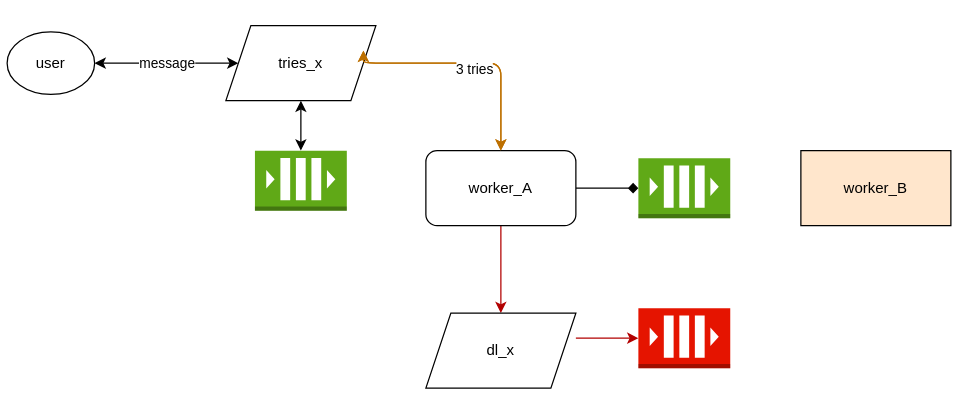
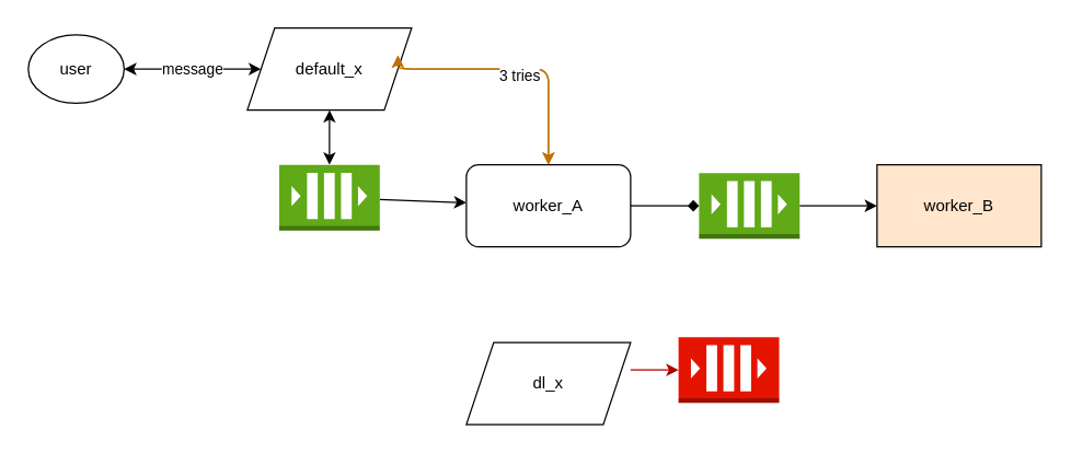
  <mxCell id="0" />
  <mxCell id="1" parent="0" />
+ <mxCell id="2" value="" style="edgeStyle=none;html=1;" parent="1" source="3" target="8" edge="1"><mxGeometry relative="1" as="geometry" /></mxCell>
  <mxCell id="3" value="queue_A" style="outlineConnect=0;dashed=0;verticalLabelPosition=bottom;verticalAlign=top;align=center;html=1;shape=mxgraph.aws3.queue;fillColor=#60a917;strokeColor=#2D7600;fontColor=#ffffff;" parent="1" vertex="1"><mxGeometry x="203.25" y="120" width="73.5" height="48" as="geometry" /></mxCell>
+ <mxCell id="4" value="" style="edgeStyle=none;html=1;" parent="1" source="5" target="9" edge="1"><mxGeometry relative="1" as="geometry" /></mxCell>
  <mxCell id="5" value="queue_B" style="outlineConnect=0;dashed=0;verticalLabelPosition=top;verticalAlign=bottom;align=center;html=1;shape=mxgraph.aws3.queue;fillColor=#60a917;labelPosition=center;strokeColor=#2D7600;fontColor=#ffffff;" parent="1" vertex="1"><mxGeometry x="510" y="126" width="73.5" height="48" as="geometry" /></mxCell>
  <mxCell id="6" value="" style="edgeStyle=none;html=1;endArrow=diamond;" parent="1" source="8" target="5" edge="1"><mxGeometry relative="1" as="geometry" /></mxCell>
- <mxCell id="7" value="" style="edgeStyle=none;html=1;fontColor=#FF0000;fillColor=#e51400;strokeColor=#B20000;" parent="1" source="8" target="12" edge="1"><mxGeometry relative="1" as="geometry" /></mxCell>
  <mxCell id="8" value="worker_A" style="whiteSpace=wrap;html=1;rounded=1;" parent="1" vertex="1"><mxGeometry x="340" y="120" width="120" height="60" as="geometry" /></mxCell>
  <mxCell id="9" value="worker_B" style="rounded=0;whiteSpace=wrap;html=1;fillColor=#ffe6cc;" parent="1" vertex="1"><mxGeometry x="640" y="120" width="120" height="60" as="geometry" /></mxCell>
- <mxCell id="10" value="queue_dl" style="outlineConnect=0;dashed=0;verticalLabelPosition=bottom;verticalAlign=top;align=center;html=1;shape=mxgraph.aws3.queue;fillColor=#e51400;strokeColor=#B20000;fontColor=#ffffff;" parent="1" vertex="1"><mxGeometry x="510" y="246" width="73.5" height="48" as="geometry" /></mxCell>
+ <mxCell id="10" value="queue_dl" style="outlineConnect=0;dashed=0;verticalLabelPosition=bottom;verticalAlign=top;align=center;html=1;shape=mxgraph.aws3.queue;fillColor=#e51400;strokeColor=#B20000;fontColor=#ffffff;" parent="1" vertex="1"><mxGeometry x="495" y="246" width="73.5" height="48" as="geometry" /></mxCell>
  <mxCell id="11" value="" style="edgeStyle=none;html=1;fillColor=#e51400;strokeColor=#B20000;" parent="1" target="10" edge="1"><mxGeometry relative="1" as="geometry"><mxPoint x="460" y="270" as="sourcePoint" /></mxGeometry></mxCell>
  <mxCell id="12" value="dl_x" style="shape=parallelogram;perimeter=parallelogramPerimeter;whiteSpace=wrap;html=1;fixedSize=1;" parent="1" vertex="1"><mxGeometry x="340" y="250" width="120" height="60" as="geometry" /></mxCell>
  <mxCell id="13" value="" style="edgeStyle=none;html=1;" parent="1" edge="1"><mxGeometry x="220" y="70" width="73.5" height="48" as="geometry" /></mxCell>
  <mxCell id="14" value="" style="edgeStyle=none;html=1;" parent="1" source="13" target="8" edge="1"><mxGeometry relative="1" as="geometry" /></mxCell>
  <mxCell id="15" style="edgeStyle=none;html=1;exitX=0.5;exitY=1;exitDx=0;exitDy=0;entryX=0.5;entryY=0;entryDx=0;entryDy=0;entryPerimeter=0;startArrow=classic;startFill=1;" parent="1" source="16" target="3" edge="1"><mxGeometry relative="1" as="geometry" /></mxCell>
- <mxCell id="16" value="tries_x" style="shape=parallelogram;perimeter=parallelogramPerimeter;whiteSpace=wrap;html=1;fixedSize=1;" parent="1" vertex="1"><mxGeometry x="180" y="20" width="120" height="60" as="geometry" /></mxCell>
+ <mxCell id="16" value="default_x" style="shape=parallelogram;perimeter=parallelogramPerimeter;whiteSpace=wrap;html=1;fixedSize=1;" parent="1" vertex="1"><mxGeometry x="180" y="20" width="120" height="60" as="geometry" /></mxCell>
  <mxCell id="17" value="message" style="edgeStyle=none;html=1;entryX=0;entryY=0.5;entryDx=0;entryDy=0;startArrow=classic;startFill=1;" parent="1" source="18" target="16" edge="1"><mxGeometry relative="1" as="geometry" /></mxCell>
- <mxCell id="18" value="user" style="ellipse;whiteSpace=wrap;html=1;" parent="1" vertex="1"><mxGeometry x="5" y="25" width="70" height="50" as="geometry" /></mxCell>
+ <mxCell id="18" value="user" style="ellipse;whiteSpace=wrap;html=1;" parent="1" vertex="1"><mxGeometry x="20" y="25" width="70" height="50" as="geometry" /></mxCell>
  <mxCell id="19" value="" style="edgeStyle=orthogonalEdgeStyle;html=1;startArrow=classic;startFill=1;fillColor=#f0a30a;strokeColor=#BD7000;" parent="1" source="8" edge="1"><mxGeometry relative="1" as="geometry"><mxPoint x="400" y="100" as="sourcePoint" /><mxPoint x="290" y="40" as="targetPoint" /><Array as="points"><mxPoint x="400" y="50" /><mxPoint x="290" y="50" /></Array></mxGeometry></mxCell>
  <mxCell id="20" value="3 tries" style="edgeLabel;html=1;align=center;verticalAlign=middle;resizable=0;points=[];" parent="19" vertex="1" connectable="0"><mxGeometry x="-0.031" y="4" relative="1" as="geometry"><mxPoint as="offset" /></mxGeometry></mxCell>
  <mxCell id="21" value="" style="edgeStyle=orthogonalEdgeStyle;html=1;startArrow=classic;startFill=1;fillColor=#f0a30a;strokeColor=#BD7000;" edge="1" parent="1" source="8"><mxGeometry relative="1" as="geometry"><mxPoint x="400" y="100" as="sourcePoint" /><mxPoint x="290" y="40" as="targetPoint" /><Array as="points"><mxPoint x="400" y="50" /><mxPoint x="290" y="50" /></Array></mxGeometry></mxCell>
  <mxCell id="22" value="3 tries" style="edgeLabel;html=1;align=center;verticalAlign=middle;resizable=0;points=[];" vertex="1" connectable="0" parent="21"><mxGeometry x="-0.031" y="4" relative="1" as="geometry"><mxPoint as="offset" /></mxGeometry></mxCell>
